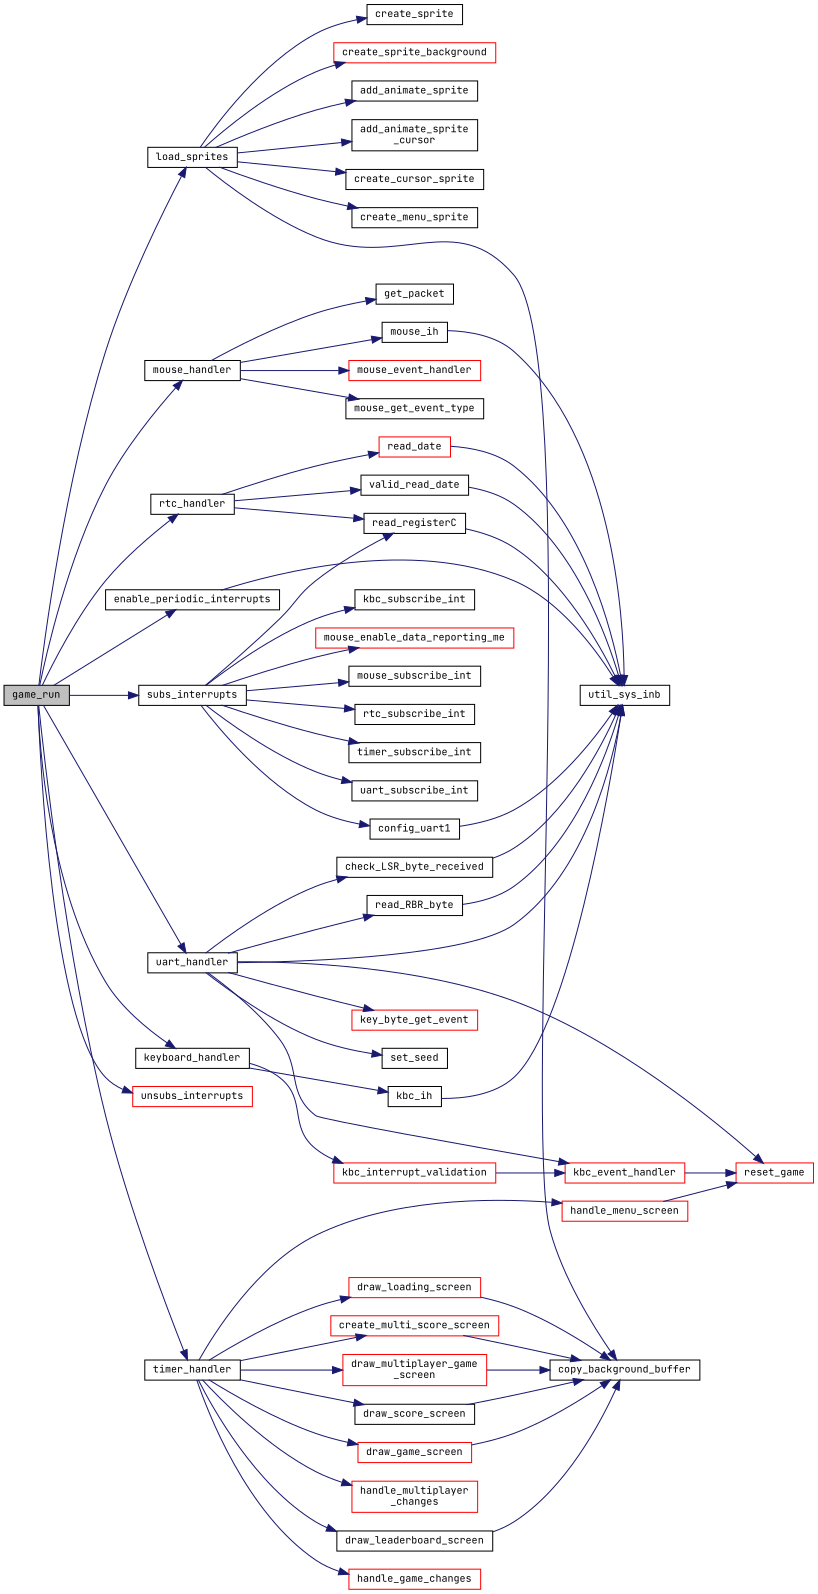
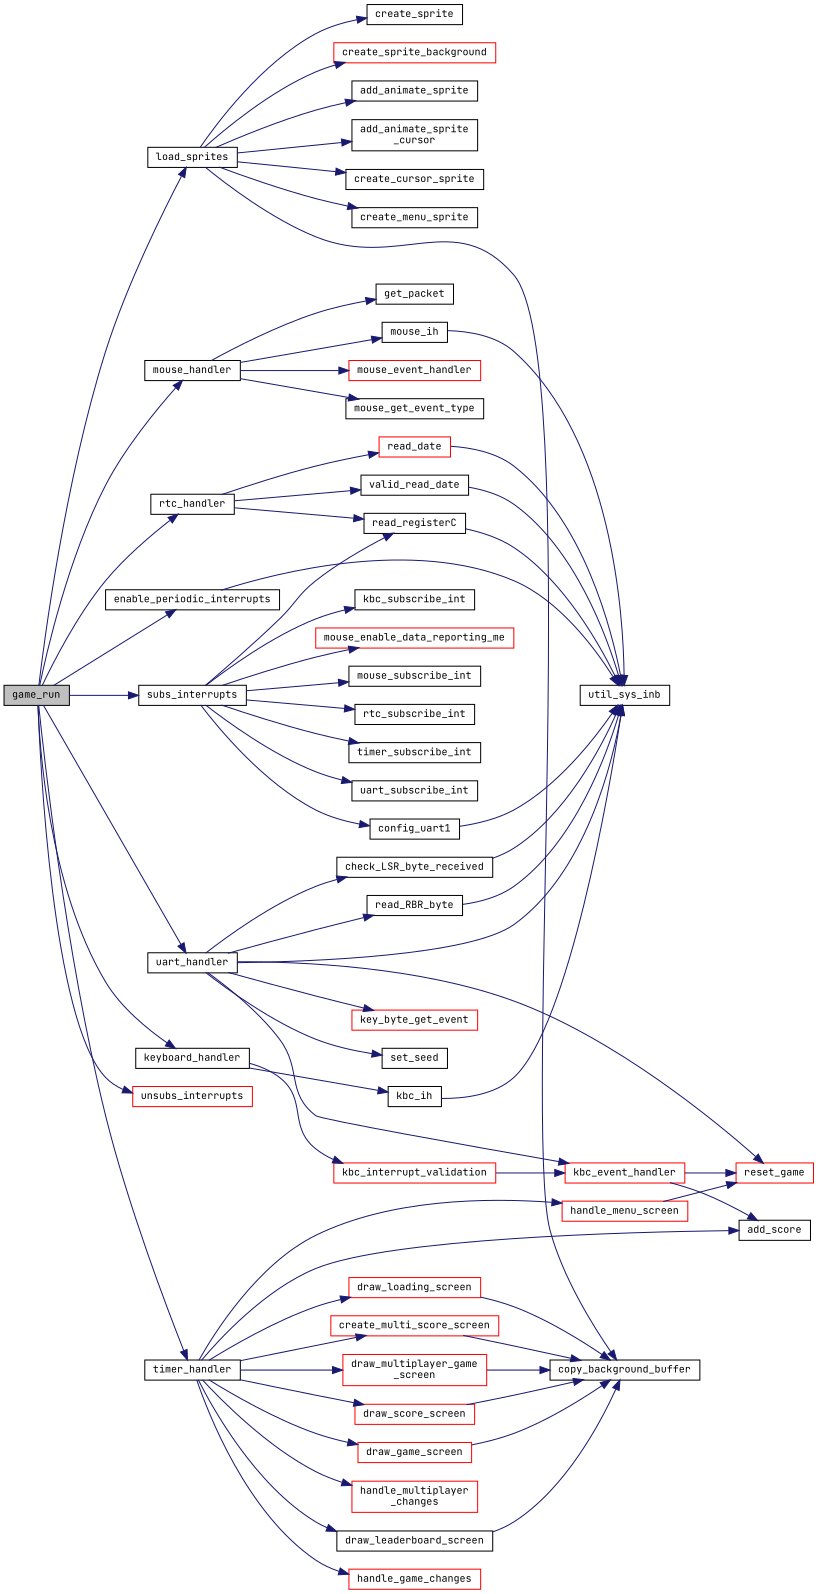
  digraph {
    fontname="JetBrains Mono"
    rankdir=LR
    node [color=black fillcolor=white fontname="JetBrains Mono" fontsize=10 shape=record style=filled]
    edge [color=midnightblue fontname="JetBrains Mono" fontsize=10 labelfontname=Helvetica labelfontsize=10 style=solid]
    n1 [fillcolor=grey75 fontcolor=black height=0.2 label=game_run width=0.4]
    n2 [height=0.2 label=keyboard_handler width=0.4]
    n3 [height=0.2 label=load_sprites width=0.4]
    n4 [height=0.2 label=mouse_handler width=0.4]
    n5 [height=0.2 label=rtc_handler width=0.4]
    n6 [height=0.2 label=subs_interrupts width=0.4]
    n7 [height=0.2 label=timer_handler width=0.4]
    n8 [height=0.2 label=uart_handler width=0.4]
    n9 [color=red height=0.2 label=unsubs_interrupts width=0.4]
    n10 [height=0.2 label=enable_periodic_interrupts width=0.4]
    n11 [height=0.2 label=kbc_ih width=0.4]
    n12 [color=red height=0.2 label=kbc_interrupt_validation width=0.4]
    n13 [height=0.2 label=add_animate_sprite width=0.4]
    n14 [height=0.2 label="add_animate_sprite\l_cursor" width=0.4]
    n15 [height=0.2 label=copy_background_buffer width=0.4]
    n16 [height=0.2 label=create_cursor_sprite width=0.4]
    n17 [height=0.2 label=create_menu_sprite width=0.4]
    n18 [height=0.2 label=create_sprite width=0.4]
    n19 [color=red height=0.2 label=create_sprite_background width=0.4]
    n20 [height=0.2 label=get_packet width=0.4]
    n21 [color=red height=0.2 label=mouse_event_handler width=0.4]
    n22 [height=0.2 label=mouse_get_event_type width=0.4]
    n23 [height=0.2 label=mouse_ih width=0.4]
    n24 [color=red height=0.2 label=read_date width=0.4]
    n25 [height=0.2 label=read_registerC width=0.4]
    n26 [height=0.2 label=valid_read_date width=0.4]
    n27 [height=0.2 label=config_uart1 width=0.4]
    n28 [height=0.2 label=kbc_subscribe_int width=0.4]
    n29 [color=red height=0.2 label=mouse_enable_data_reporting_me width=0.4]
    n30 [height=0.2 label=mouse_subscribe_int width=0.4]
    n31 [height=0.2 label=rtc_subscribe_int width=0.4]
    n32 [height=0.2 label=timer_subscribe_int width=0.4]
    n33 [height=0.2 label=uart_subscribe_int width=0.4]
+   n34 [height=0.2 label=add_score width=0.4]
    n35 [color=red height=0.2 label=draw_game_screen width=0.4]
    n36 [height=0.2 label=draw_leaderboard_screen width=0.4]
    n37 [color=red height=0.2 label=draw_loading_screen width=0.4]
    n38 [color=red height=0.2 label=create_multi_score_screen width=0.4]
    n39 [color=red height=0.2 label="draw_multiplayer_game\l_screen" width=0.4]
-   n40 [height=0.2 label=draw_score_screen width=0.4]
+   n40 [color=red height=0.2 label=draw_score_screen width=0.4]
    n41 [color=red height=0.2 label=handle_game_changes width=0.4]
    n42 [color=red height=0.2 label=handle_menu_screen width=0.4]
    n43 [color=red height=0.2 label="handle_multiplayer\l_changes" width=0.4]
    n44 [height=0.2 label=util_sys_inb width=0.4]
    n45 [color=red height=0.2 label=kbc_event_handler width=0.4]
    n46 [color=red height=0.2 label=reset_game width=0.4]
    n47 [height=0.2 label=check_LSR_byte_received width=0.4]
    n48 [color=red height=0.2 label=key_byte_get_event width=0.4]
    n49 [height=0.2 label=read_RBR_byte width=0.4]
    n50 [height=0.2 label=set_seed width=0.4]
    n1 -> n2
    n1 -> n3
    n1 -> n4
    n1 -> n5
    n1 -> n6
    n1 -> n7
    n1 -> n8
    n1 -> n9
    n1 -> n10
    n2 -> n11
    n2 -> n12
    n3 -> n13
    n3 -> n14
    n3 -> n15
    n3 -> n16
    n3 -> n17
    n3 -> n18
    n3 -> n19
    n4 -> n20
    n4 -> n21
    n4 -> n22
    n4 -> n23
    n5 -> n24
    n5 -> n25
    n5 -> n26
    n6 -> n25
    n6 -> n27
    n6 -> n28
    n6 -> n29
    n6 -> n30
    n6 -> n31
    n6 -> n32
    n6 -> n33
+   n7 -> n34
    n7 -> n35
    n7 -> n36
    n7 -> n37
    n7 -> n38
    n7 -> n39
    n7 -> n40
    n7 -> n41
    n7 -> n42
    n7 -> n43
    n8 -> n44
    n8 -> n45
    n8 -> n46
    n8 -> n47
    n8 -> n48
    n8 -> n49
    n8 -> n50
    n10 -> n44
    n11 -> n44
    n12 -> n45
    n23 -> n44
    n24 -> n44
    n25 -> n44
    n26 -> n44
    n27 -> n44
    n35 -> n15
    n36 -> n15
    n37 -> n15
    n38 -> n15
    n39 -> n15
    n40 -> n15
    n42 -> n46
+   n45 -> n34
    n45 -> n46
    n47 -> n44
    n49 -> n44
  }
